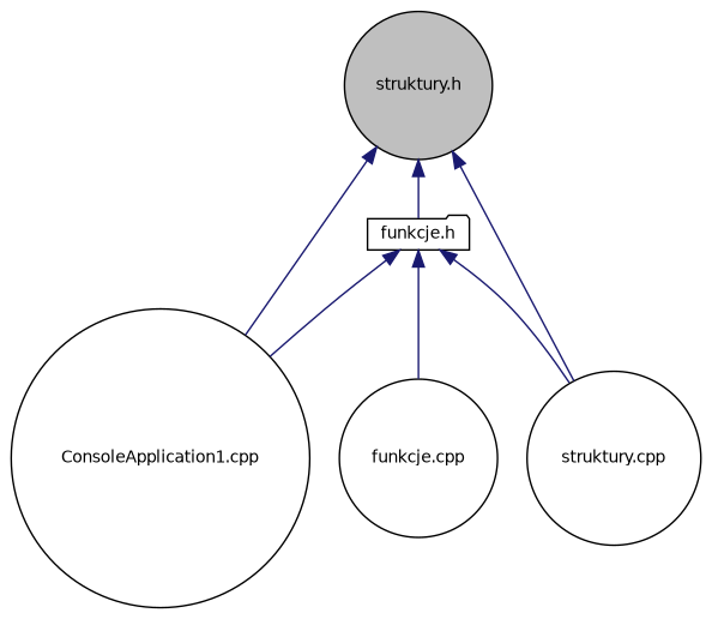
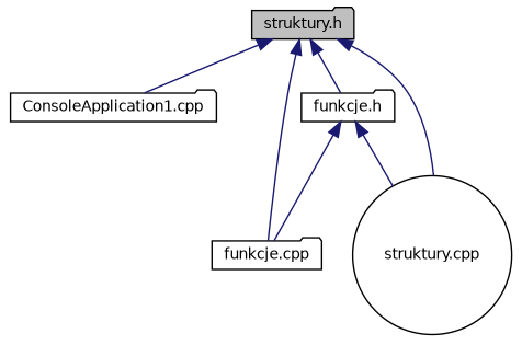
  digraph {
    node [color=black fillcolor=white fontname=Helvetica fontsize=10 shape=folder style=filled]
    edge [color=midnightblue dir=back fontname=Helvetica fontsize=10 labelfontname=Helvetica labelfontsize=10 style=solid]
-   n1 [fillcolor=grey75 fontcolor=black height=0.2 label="struktury.h" shape=circle width=0.4]
-   n2 [height=0.2 label="ConsoleApplication1.cpp" shape=circle width=0.4]
+   n1 [fillcolor=grey75 fontcolor=black height=0.2 label="struktury.h" width=0.4]
+   n2 [height=0.2 label="ConsoleApplication1.cpp" width=0.4]
    n3 [height=0.2 label="funkcje.h" width=0.4]
-   n4 [height=0.2 label="funkcje.cpp" shape=circle width=0.4]
+   n4 [height=0.2 label="funkcje.cpp" width=0.4]
    n5 [height=0.2 label="struktury.cpp" shape=circle width=0.4]
    n1 -> n2
    n1 -> n3
+   n1 -> n4
    n1 -> n5
-   n3 -> n2
    n3 -> n4
    n3 -> n5
  }
